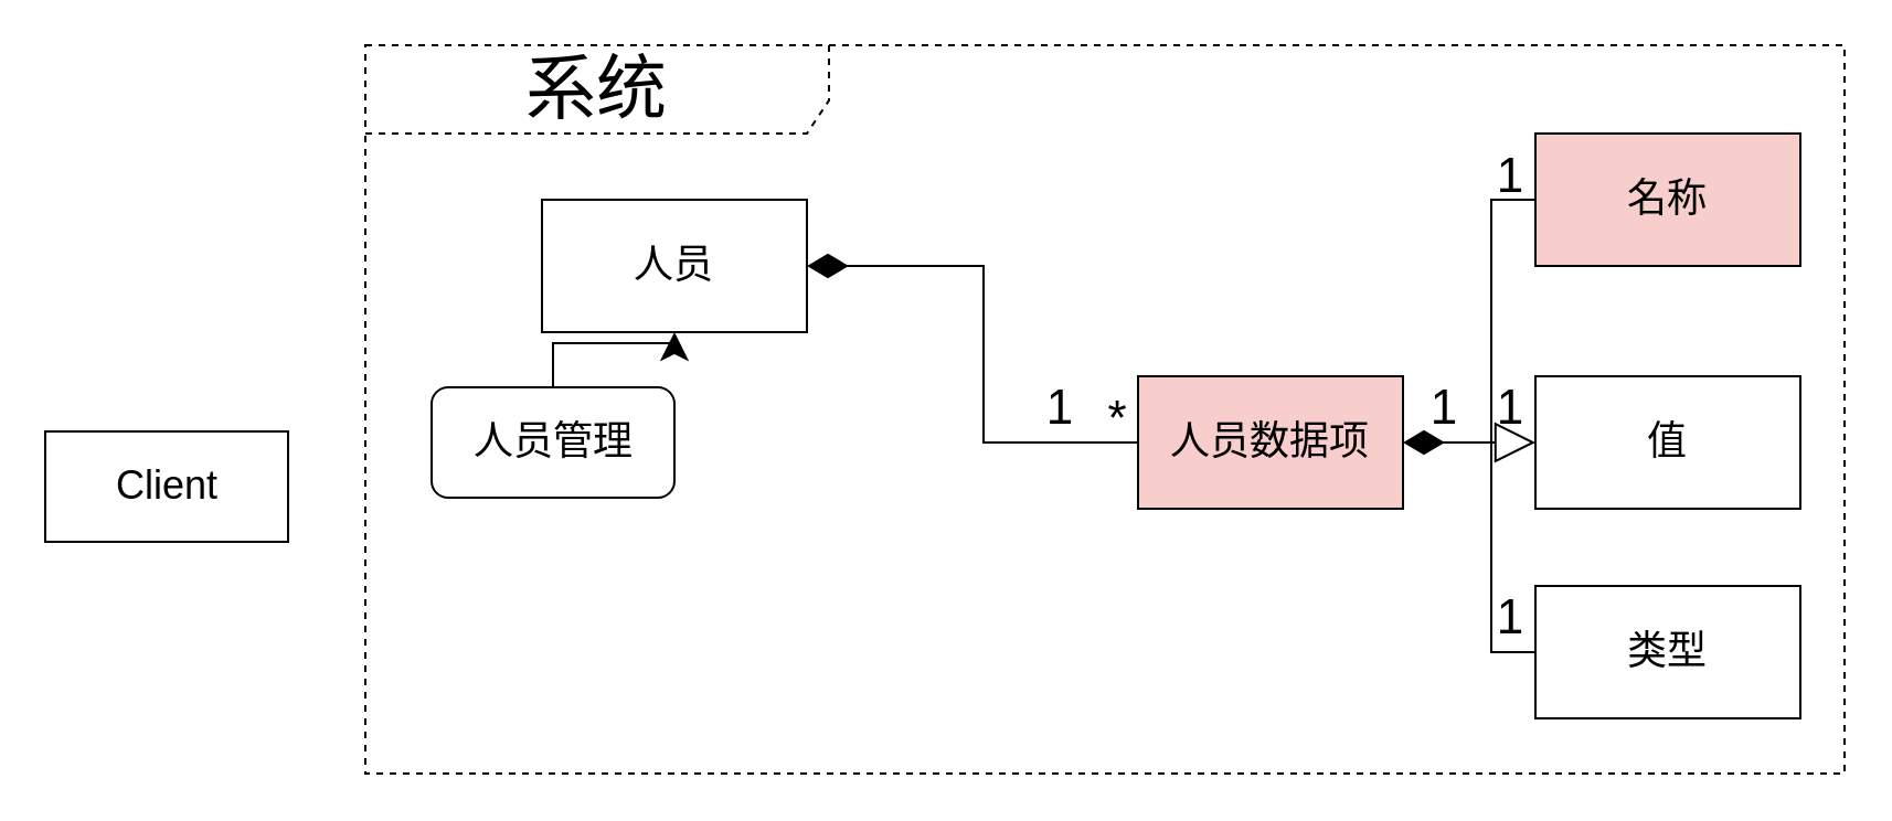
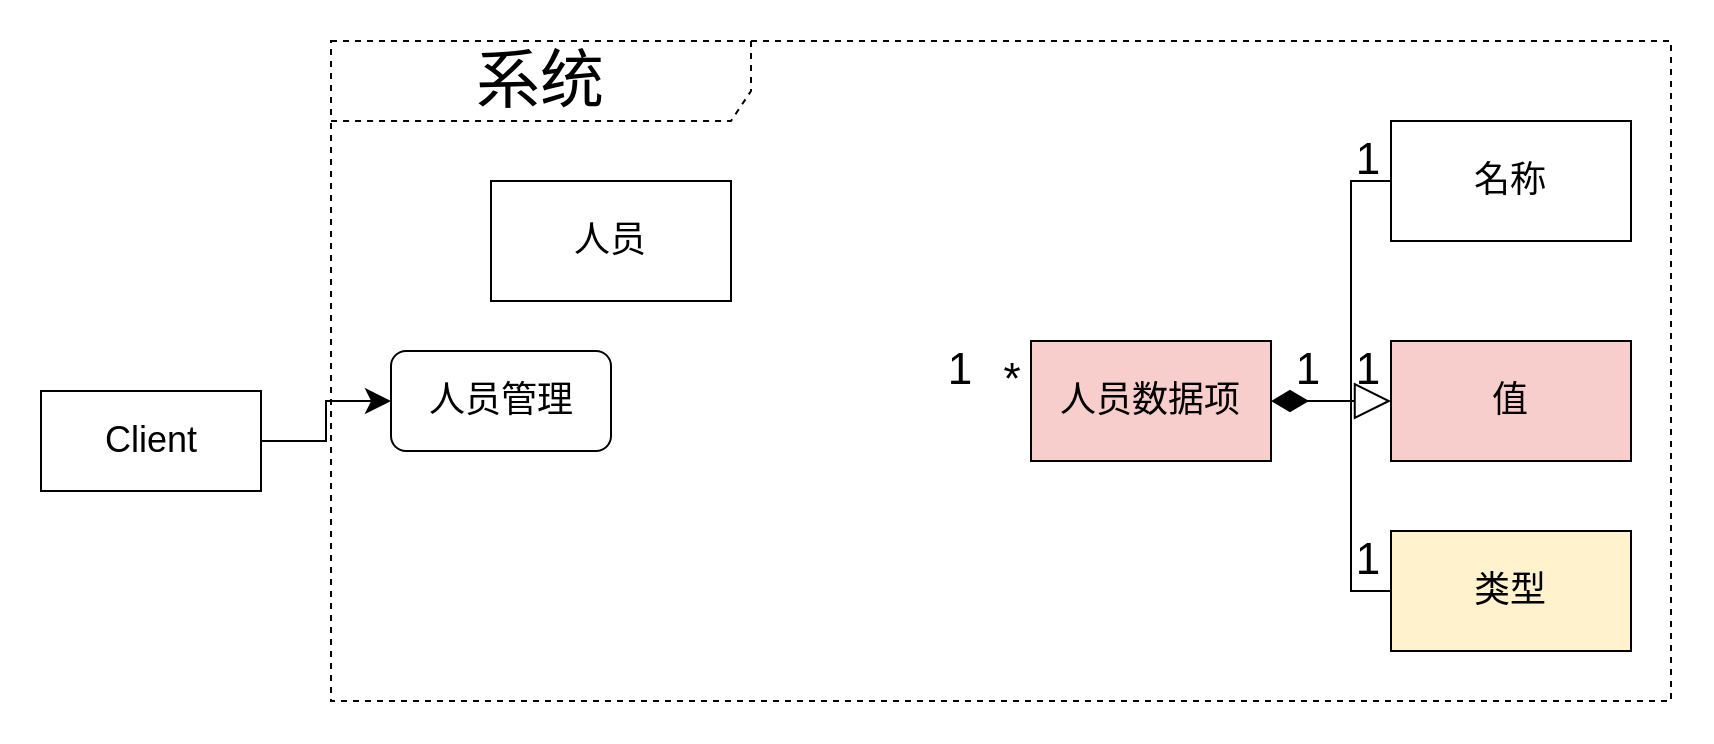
  <mxCell id="0" />
  <mxCell id="1" parent="0" />
  <mxCell id="2" value="&lt;font style=&quot;font-size: 32px&quot;&gt;系统&lt;/font&gt;" style="shape=umlFrame;whiteSpace=wrap;html=1;width=210;height=40;fontSize=32;dashed=1;" parent="1" vertex="1"><mxGeometry x="165" y="20" width="670" height="330" as="geometry" /></mxCell>
  <mxCell id="3" value="&lt;font style=&quot;font-size: 18px&quot;&gt;人员&lt;/font&gt;" style="rounded=0;whiteSpace=wrap;html=1;" parent="1" vertex="1"><mxGeometry x="245" y="90" width="120" height="60" as="geometry" /></mxCell>
- <mxCell id="4" style="edgeStyle=orthogonalEdgeStyle;rounded=0;orthogonalLoop=1;jettySize=auto;html=1;entryX=0;entryY=0.5;entryDx=0;entryDy=0;startArrow=diamondThin;startFill=1;endArrow=none;endFill=0;endSize=16;startSize=16;" parent="1" source="3" target="6" edge="1"><mxGeometry x="-160" y="45" as="geometry" /></mxCell>
  <mxCell id="5" style="edgeStyle=orthogonalEdgeStyle;rounded=0;orthogonalLoop=1;jettySize=auto;html=1;entryX=0;entryY=0.5;entryDx=0;entryDy=0;startArrow=none;startFill=0;endSize=26;startSize=26;endArrow=none;endFill=0;" parent="1" target="16" edge="1"><mxGeometry relative="1" as="geometry"><mxPoint x="675" y="150" as="sourcePoint" /><Array as="points"><mxPoint x="675" y="170" /><mxPoint x="675" y="295" /></Array></mxGeometry></mxCell>
  <mxCell id="6" value="&lt;font style=&quot;font-size: 18px&quot;&gt;人员数据项&lt;/font&gt;" style="rounded=0;whiteSpace=wrap;html=1;fillColor=#f8cecc;" parent="1" vertex="1"><mxGeometry x="515" y="170" width="120" height="60" as="geometry" /></mxCell>
- <mxCell id="7" value="&lt;font style=&quot;font-size: 18px&quot;&gt;名称&lt;/font&gt;" style="rounded=0;whiteSpace=wrap;html=1;fillColor=#f8cecc;" parent="1" vertex="1"><mxGeometry x="695" y="60" width="120" height="60" as="geometry" /></mxCell>
+ <mxCell id="7" value="&lt;font style=&quot;font-size: 18px&quot;&gt;名称&lt;/font&gt;" style="rounded=0;whiteSpace=wrap;html=1;" parent="1" vertex="1"><mxGeometry x="695" y="60" width="120" height="60" as="geometry" /></mxCell>
  <mxCell id="8" style="edgeStyle=orthogonalEdgeStyle;rounded=0;orthogonalLoop=1;jettySize=auto;html=1;entryX=0;entryY=0.5;entryDx=0;entryDy=0;startArrow=none;startFill=0;endSize=26;startSize=26;endArrow=none;endFill=0;" parent="1" target="7" edge="1"><mxGeometry x="-160" y="15" as="geometry"><mxPoint x="675" y="290" as="sourcePoint" /><Array as="points"><mxPoint x="675" y="170" /><mxPoint x="675" y="90" /></Array></mxGeometry></mxCell>
- <mxCell id="9" value="&lt;font style=&quot;font-size: 18px&quot;&gt;值&lt;/font&gt;" style="rounded=0;whiteSpace=wrap;html=1;" parent="1" vertex="1"><mxGeometry x="695" y="170" width="120" height="60" as="geometry" /></mxCell>
+ <mxCell id="9" value="&lt;font style=&quot;font-size: 18px&quot;&gt;值&lt;/font&gt;" style="rounded=0;whiteSpace=wrap;html=1;fillColor=#f8cecc;" parent="1" vertex="1"><mxGeometry x="695" y="170" width="120" height="60" as="geometry" /></mxCell>
  <mxCell id="10" style="edgeStyle=orthogonalEdgeStyle;rounded=0;orthogonalLoop=1;jettySize=auto;html=1;entryX=0;entryY=0.5;entryDx=0;entryDy=0;startArrow=diamondThin;startFill=1;endSize=16;startSize=16;endArrow=block;endFill=0;exitX=1;exitY=0.5;exitDx=0;exitDy=0;" parent="1" source="6" target="9" edge="1"><mxGeometry x="-160" y="15" as="geometry"><Array as="points"><mxPoint x="655" y="200" /><mxPoint x="655" y="200" /></Array></mxGeometry></mxCell>
  <mxCell id="11" value="1" style="text;html=1;strokeColor=none;fillColor=none;align=center;verticalAlign=middle;whiteSpace=wrap;rounded=0;strokeWidth=10;fontSize=22;" parent="1" vertex="1"><mxGeometry x="639" y="175" width="30" height="20" as="geometry" /></mxCell>
  <mxCell id="12" value="1" style="text;html=1;strokeColor=none;fillColor=none;align=center;verticalAlign=middle;whiteSpace=wrap;rounded=0;strokeWidth=10;fontSize=22;" parent="1" vertex="1"><mxGeometry x="669" y="70" width="30" height="20" as="geometry" /></mxCell>
  <mxCell id="13" value="1" style="text;html=1;strokeColor=none;fillColor=none;align=center;verticalAlign=middle;whiteSpace=wrap;rounded=0;strokeWidth=10;fontSize=22;" parent="1" vertex="1"><mxGeometry x="669" y="175" width="30" height="20" as="geometry" /></mxCell>
  <mxCell id="14" value="&lt;font style=&quot;font-size: 22px&quot;&gt;1&lt;/font&gt;" style="text;html=1;strokeColor=none;fillColor=none;align=center;verticalAlign=middle;whiteSpace=wrap;rounded=0;strokeWidth=22;" parent="1" vertex="1"><mxGeometry x="465" y="175" width="30" height="20" as="geometry" /></mxCell>
  <mxCell id="15" value="&lt;font style=&quot;font-size: 22px&quot;&gt;*&lt;/font&gt;" style="text;html=1;strokeColor=none;fillColor=none;align=center;verticalAlign=middle;whiteSpace=wrap;rounded=0;strokeWidth=22;" parent="1" vertex="1"><mxGeometry x="491" y="180" width="30" height="20" as="geometry" /></mxCell>
- <mxCell id="16" value="&lt;font style=&quot;font-size: 18px&quot;&gt;类型&lt;/font&gt;" style="rounded=0;whiteSpace=wrap;html=1;" parent="1" vertex="1"><mxGeometry x="695" y="265" width="120" height="60" as="geometry" /></mxCell>
+ <mxCell id="16" value="&lt;font style=&quot;font-size: 18px&quot;&gt;类型&lt;/font&gt;" style="rounded=0;whiteSpace=wrap;html=1;fillColor=#fff2cc;" parent="1" vertex="1"><mxGeometry x="695" y="265" width="120" height="60" as="geometry" /></mxCell>
  <mxCell id="17" value="1" style="text;html=1;strokeColor=none;fillColor=none;align=center;verticalAlign=middle;whiteSpace=wrap;rounded=0;strokeWidth=10;fontSize=22;" parent="1" vertex="1"><mxGeometry x="669" y="270" width="30" height="20" as="geometry" /></mxCell>
- <mxCell id="18" style="edgeStyle=orthogonalEdgeStyle;rounded=0;orthogonalLoop=1;jettySize=auto;html=1;endSize=10;startSize=10;" parent="1" source="19" target="3" edge="1"><mxGeometry relative="1" as="geometry" /></mxCell>
  <mxCell id="19" value="人员管理" style="html=1;fontSize=18;rounded=1;" parent="1" vertex="1"><mxGeometry x="195" y="175" width="110" height="50" as="geometry" /></mxCell>
+ <mxCell id="20" style="edgeStyle=orthogonalEdgeStyle;rounded=0;orthogonalLoop=1;jettySize=auto;html=1;endSize=10;startSize=10;" parent="1" source="21" target="19" edge="1"><mxGeometry relative="1" as="geometry" /></mxCell>
  <mxCell id="21" value="Client" style="html=1;fontSize=18;" parent="1" vertex="1"><mxGeometry x="20" y="195" width="110" height="50" as="geometry" /></mxCell>
